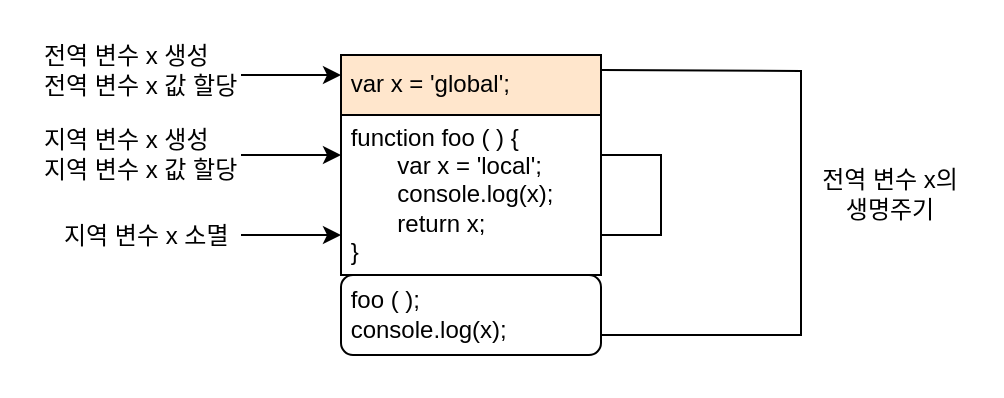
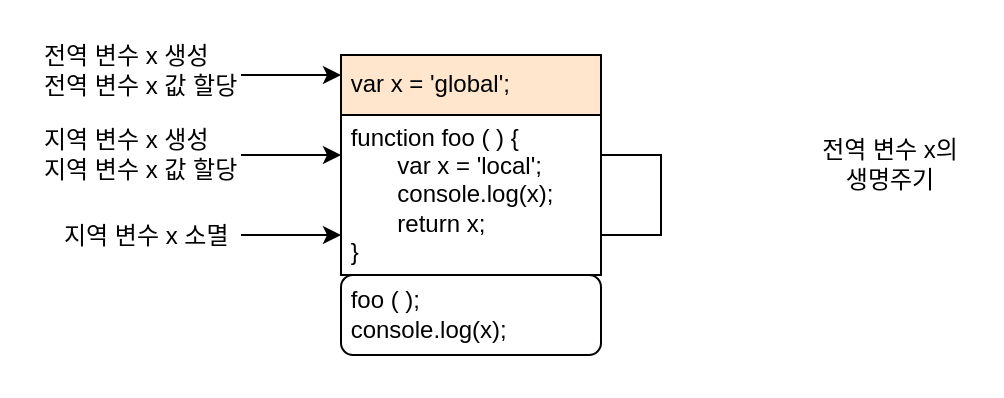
  <mxCell id="0" />
  <mxCell id="1" parent="0" />
  <mxCell id="2" value="&lt;span style=&quot;&quot;&gt;&amp;nbsp;function foo ( ) {&lt;/span&gt;&lt;br style=&quot;&quot;&gt;&lt;span style=&quot;&quot;&gt;&#09;&lt;/span&gt;&lt;span style=&quot;&quot;&gt;&lt;span style=&quot;white-space: pre;&quot;&gt;&#09;&lt;/span&gt;var x = 'local';&lt;/span&gt;&lt;br style=&quot;&quot;&gt;&lt;span style=&quot;&quot;&gt;&#09;&lt;/span&gt;&lt;span style=&quot;&quot;&gt;&lt;span style=&quot;white-space: pre;&quot;&gt;&#09;&lt;/span&gt;console.log(x);&lt;/span&gt;&lt;br style=&quot;&quot;&gt;&lt;span style=&quot;&quot;&gt;&#09;&lt;/span&gt;&lt;span style=&quot;&quot;&gt;&lt;span style=&quot;white-space: pre;&quot;&gt;&#09;&lt;/span&gt;return x;&lt;/span&gt;&lt;br style=&quot;&quot;&gt;&lt;span style=&quot;&quot;&gt;&amp;nbsp;}&lt;/span&gt;" style="rounded=0;whiteSpace=wrap;html=1;align=left;" vertex="1" parent="1"><mxGeometry x="170" y="57" width="130" height="80" as="geometry" /></mxCell>
  <mxCell id="3" value="" style="endArrow=classic;html=1;rounded=0;entryX=0;entryY=0.25;entryDx=0;entryDy=0;" edge="1" parent="1" target="2"><mxGeometry width="50" height="50" relative="1" as="geometry"><mxPoint x="120" y="77" as="sourcePoint" /><mxPoint x="140" y="87" as="targetPoint" /></mxGeometry></mxCell>
  <mxCell id="4" value="" style="endArrow=none;html=1;rounded=0;exitX=1;exitY=0.25;exitDx=0;exitDy=0;entryX=1;entryY=0.75;entryDx=0;entryDy=0;" edge="1" parent="1" source="2" target="2"><mxGeometry width="50" height="50" relative="1" as="geometry"><mxPoint x="330" y="107" as="sourcePoint" /><mxPoint x="360" y="117" as="targetPoint" /><Array as="points"><mxPoint x="330" y="77" /><mxPoint x="330" y="117" /></Array></mxGeometry></mxCell>
  <mxCell id="5" value="" style="endArrow=classic;html=1;rounded=0;entryX=0;entryY=0.75;entryDx=0;entryDy=0;" edge="1" parent="1" target="2"><mxGeometry width="50" height="50" relative="1" as="geometry"><mxPoint x="120" y="117" as="sourcePoint" /><mxPoint x="60" y="117" as="targetPoint" /></mxGeometry></mxCell>
  <mxCell id="6" value="지역 변수 x 생성&lt;br&gt;지역 변수 x 값 할당" style="text;html=1;strokeColor=none;fillColor=none;align=left;verticalAlign=middle;whiteSpace=wrap;rounded=0;" vertex="1" parent="1"><mxGeometry x="20" y="62" width="100" height="30" as="geometry" /></mxCell>
  <mxCell id="7" value="지역 변수 x 소멸" style="text;html=1;strokeColor=none;fillColor=none;align=left;verticalAlign=middle;whiteSpace=wrap;rounded=0;" vertex="1" parent="1"><mxGeometry x="30" y="103" width="90" height="30" as="geometry" /></mxCell>
  <mxCell id="8" value="&amp;nbsp;var x = 'global';" style="rounded=0;whiteSpace=wrap;html=1;align=left;fillColor=#ffe6cc;" vertex="1" parent="1"><mxGeometry x="170" y="27" width="130" height="30" as="geometry" /></mxCell>
  <mxCell id="9" value="&amp;nbsp;foo ( );&lt;br&gt;&amp;nbsp;console.log(x);" style="whiteSpace=wrap;html=1;align=left;rounded=1;" vertex="1" parent="1"><mxGeometry x="170" y="137" width="130" height="40" as="geometry" /></mxCell>
- <mxCell id="10" value="" style="endArrow=none;html=1;rounded=0;exitX=1;exitY=0.25;exitDx=0;exitDy=0;entryX=1;entryY=0.75;entryDx=0;entryDy=0;" edge="1" parent="1" source="8" target="9"><mxGeometry width="50" height="50" relative="1" as="geometry"><mxPoint x="340" y="57" as="sourcePoint" /><mxPoint x="400" y="167" as="targetPoint" /><Array as="points"><mxPoint x="400" y="35" /><mxPoint x="400" y="167" /></Array></mxGeometry></mxCell>
- <mxCell id="11" value="전역 변수 x의&lt;br&gt;생명주기" style="text;html=1;strokeColor=none;fillColor=none;align=center;verticalAlign=middle;whiteSpace=wrap;rounded=0;" vertex="1" parent="1"><mxGeometry x="410" y="82" width="70" height="30" as="geometry" /></mxCell>
+ <mxCell id="11" value="전역 변수 x의&lt;br&gt;생명주기" style="text;html=1;strokeColor=none;fillColor=none;align=center;verticalAlign=middle;whiteSpace=wrap;rounded=0;" vertex="1" parent="1"><mxGeometry x="410" y="67" width="70" height="30" as="geometry" /></mxCell>
  <mxCell id="12" value="전역 변수 x 생성&lt;br&gt;전역 변수 x 값 할당" style="text;html=1;strokeColor=none;fillColor=none;align=left;verticalAlign=middle;whiteSpace=wrap;rounded=0;" vertex="1" parent="1"><mxGeometry x="20" y="20" width="100" height="30" as="geometry" /></mxCell>
  <mxCell id="13" value="" style="endArrow=classic;html=1;rounded=0;entryX=0;entryY=0.25;entryDx=0;entryDy=0;" edge="1" parent="1"><mxGeometry width="50" height="50" relative="1" as="geometry"><mxPoint x="120" y="37" as="sourcePoint" /><mxPoint x="170" y="37" as="targetPoint" /></mxGeometry></mxCell>
